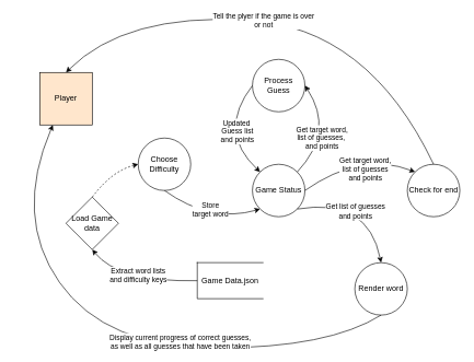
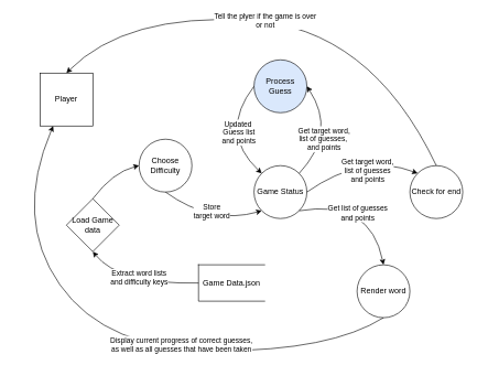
  <mxCell id="0" />
  <mxCell id="1" parent="0" />
- <mxCell id="2" value="Player" style="whiteSpace=wrap;html=1;aspect=fixed;fillColor=#ffe6cc;" vertex="1" parent="1"><mxGeometry x="60" y="110" width="80" height="80" as="geometry" /></mxCell>
+ <mxCell id="2" value="Player" style="whiteSpace=wrap;html=1;aspect=fixed;" vertex="1" parent="1"><mxGeometry x="60" y="110" width="80" height="80" as="geometry" /></mxCell>
  <mxCell id="3" value="Choose&lt;div&gt;Difficulty&lt;/div&gt;" style="ellipse;whiteSpace=wrap;html=1;aspect=fixed;" vertex="1" parent="1"><mxGeometry x="210" y="210" width="80" height="80" as="geometry" /></mxCell>
  <mxCell id="4" value="Load Game data" style="rhombus;whiteSpace=wrap;html=1;aspect=fixed;" vertex="1" parent="1"><mxGeometry x="100" y="300" width="80" height="80" as="geometry" /></mxCell>
  <mxCell id="5" value="Check for end" style="ellipse;whiteSpace=wrap;html=1;aspect=fixed;" vertex="1" parent="1"><mxGeometry x="620" y="250" width="80" height="80" as="geometry" /></mxCell>
- <mxCell id="6" value="Process Guess" style="ellipse;whiteSpace=wrap;html=1;aspect=fixed;" vertex="1" parent="1"><mxGeometry x="384" y="90" width="80" height="80" as="geometry" /></mxCell>
+ <mxCell id="6" value="Process Guess" style="ellipse;whiteSpace=wrap;html=1;aspect=fixed;fillColor=#dae8fc;" vertex="1" parent="1"><mxGeometry x="384" y="90" width="80" height="80" as="geometry" /></mxCell>
  <mxCell id="7" value="Render word" style="ellipse;whiteSpace=wrap;html=1;aspect=fixed;" vertex="1" parent="1"><mxGeometry x="540" y="400" width="80" height="80" as="geometry" /></mxCell>
  <mxCell id="8" value="Game Status" style="ellipse;whiteSpace=wrap;html=1;aspect=fixed;" vertex="1" parent="1"><mxGeometry x="384" y="250" width="80" height="80" as="geometry" /></mxCell>
  <mxCell id="9" value="Game Data.json" style="html=1;dashed=0;whiteSpace=wrap;shape=partialRectangle;right=0;" vertex="1" parent="1"><mxGeometry x="300" y="400" width="100" height="55" as="geometry" /></mxCell>
  <mxCell id="10" value="" style="curved=1;endArrow=classic;html=1;rounded=0;entryX=0.5;entryY=1;entryDx=0;entryDy=0;exitX=0;exitY=0.5;exitDx=0;exitDy=0;" edge="1" parent="1" source="9" target="4"><mxGeometry width="50" height="50" relative="1" as="geometry"><mxPoint x="100" y="430" as="sourcePoint" /><mxPoint x="220" y="420" as="targetPoint" /><Array as="points"><mxPoint x="180" y="430" /></Array></mxGeometry></mxCell>
  <mxCell id="11" value="Extract word lists&lt;div&gt;and difficulty keys&lt;/div&gt;" style="edgeLabel;html=1;align=center;verticalAlign=middle;resizable=0;points=[];" vertex="1" connectable="0" parent="10"><mxGeometry x="0.2" y="-4" relative="1" as="geometry"><mxPoint x="20" y="-6" as="offset" /></mxGeometry></mxCell>
- <mxCell id="12" value="" style="curved=1;endArrow=classic;html=1;rounded=0;exitX=0.5;exitY=0;exitDx=0;exitDy=0;entryX=0;entryY=0.5;entryDx=0;entryDy=0;dashed=1;" edge="1" parent="1" source="4" target="3"><mxGeometry width="50" height="50" relative="1" as="geometry"><mxPoint x="80" y="280" as="sourcePoint" /><mxPoint x="200" y="270" as="targetPoint" /><Array as="points"><mxPoint x="170" y="260" /></Array></mxGeometry></mxCell>
+ <mxCell id="12" value="" style="curved=1;endArrow=classic;html=1;rounded=0;exitX=0.5;exitY=0;exitDx=0;exitDy=0;entryX=0;entryY=0.5;entryDx=0;entryDy=0;" edge="1" parent="1" source="4" target="3"><mxGeometry width="50" height="50" relative="1" as="geometry"><mxPoint x="80" y="280" as="sourcePoint" /><mxPoint x="200" y="270" as="targetPoint" /><Array as="points"><mxPoint x="170" y="260" /></Array></mxGeometry></mxCell>
  <mxCell id="13" value="" style="curved=1;endArrow=classic;html=1;rounded=0;exitX=0.5;exitY=1;exitDx=0;exitDy=0;entryX=0;entryY=1;entryDx=0;entryDy=0;" edge="1" parent="1" source="3" target="8"><mxGeometry width="50" height="50" relative="1" as="geometry"><mxPoint x="290" y="280" as="sourcePoint" /><mxPoint x="384" y="320" as="targetPoint" /><Array as="points"><mxPoint x="320" y="340" /></Array></mxGeometry></mxCell>
  <mxCell id="14" value="Store&lt;br&gt;target word" style="edgeLabel;html=1;align=center;verticalAlign=middle;resizable=0;points=[];" vertex="1" connectable="0" parent="13"><mxGeometry x="0.108" y="8" relative="1" as="geometry"><mxPoint x="-3" y="-11" as="offset" /></mxGeometry></mxCell>
  <mxCell id="15" value="" style="curved=1;endArrow=classic;html=1;rounded=0;entryX=1;entryY=0.5;entryDx=0;entryDy=0;exitX=1;exitY=0;exitDx=0;exitDy=0;" edge="1" parent="1" source="8" target="6"><mxGeometry width="50" height="50" relative="1" as="geometry"><mxPoint x="464" y="260" as="sourcePoint" /><mxPoint x="464" y="180" as="targetPoint" /><Array as="points"><mxPoint x="510" y="200" /></Array></mxGeometry></mxCell>
  <mxCell id="16" value="Get target word,&lt;br&gt;list of guesses,&amp;nbsp;&lt;div&gt;and points&lt;/div&gt;" style="edgeLabel;html=1;align=center;verticalAlign=middle;resizable=0;points=[];" vertex="1" connectable="0" parent="15"><mxGeometry x="0.228" y="6" relative="1" as="geometry"><mxPoint x="-5" y="22" as="offset" /></mxGeometry></mxCell>
  <mxCell id="17" value="" style="curved=1;endArrow=classic;html=1;rounded=0;entryX=0;entryY=0;entryDx=0;entryDy=0;exitX=0;exitY=0.5;exitDx=0;exitDy=0;" edge="1" parent="1" source="6" target="8"><mxGeometry width="50" height="50" relative="1" as="geometry"><mxPoint x="374" y="180" as="sourcePoint" /><mxPoint x="384" y="260" as="targetPoint" /><Array as="points"><mxPoint x="330" y="200" /></Array></mxGeometry></mxCell>
  <mxCell id="18" value="Updated&amp;nbsp;&lt;div&gt;Guess list&lt;br&gt;and points&lt;/div&gt;" style="edgeLabel;html=1;align=center;verticalAlign=middle;resizable=0;points=[];" vertex="1" connectable="0" parent="17"><mxGeometry x="-0.089" y="8" relative="1" as="geometry"><mxPoint x="20" as="offset" /></mxGeometry></mxCell>
  <mxCell id="19" value="" style="curved=1;endArrow=classic;html=1;rounded=0;exitX=1;exitY=0.5;exitDx=0;exitDy=0;entryX=0;entryY=0;entryDx=0;entryDy=0;" edge="1" parent="1" source="8" target="5"><mxGeometry width="50" height="50" relative="1" as="geometry"><mxPoint x="480" y="290" as="sourcePoint" /><mxPoint x="600" y="280" as="targetPoint" /><Array as="points"><mxPoint x="550" y="230" /></Array></mxGeometry></mxCell>
  <mxCell id="20" value="Get target word,&lt;div&gt;list of guesses&lt;/div&gt;&lt;div&gt;and points&lt;/div&gt;" style="edgeLabel;html=1;align=center;verticalAlign=middle;resizable=0;points=[];" vertex="1" connectable="0" parent="19"><mxGeometry x="0.083" y="-11" relative="1" as="geometry"><mxPoint y="18" as="offset" /></mxGeometry></mxCell>
  <mxCell id="21" value="" style="curved=1;endArrow=classic;html=1;rounded=0;exitX=0.5;exitY=0;exitDx=0;exitDy=0;entryX=0.5;entryY=0;entryDx=0;entryDy=0;" edge="1" parent="1" source="5" target="2"><mxGeometry width="50" height="50" relative="1" as="geometry"><mxPoint x="680" y="210" as="sourcePoint" /><mxPoint x="240" y="30" as="targetPoint" /><Array as="points"><mxPoint x="560" y="40" /><mxPoint x="190" y="20" /></Array></mxGeometry></mxCell>
  <mxCell id="22" value="Tell the plyer if the game is over&lt;div&gt;or not&lt;/div&gt;" style="edgeLabel;html=1;align=center;verticalAlign=middle;resizable=0;points=[];" vertex="1" connectable="0" parent="21"><mxGeometry x="0.074" relative="1" as="geometry"><mxPoint y="-1" as="offset" /></mxGeometry></mxCell>
  <mxCell id="23" value="" style="curved=1;endArrow=classic;html=1;rounded=0;entryX=0.5;entryY=0;entryDx=0;entryDy=0;exitX=1;exitY=1;exitDx=0;exitDy=0;" edge="1" parent="1" source="8" target="7"><mxGeometry width="50" height="50" relative="1" as="geometry"><mxPoint x="430" y="340" as="sourcePoint" /><mxPoint x="550" y="330" as="targetPoint" /><Array as="points"><mxPoint x="560" y="300" /></Array></mxGeometry></mxCell>
  <mxCell id="24" value="Get list of guesses&lt;div&gt;and points&lt;/div&gt;" style="edgeLabel;html=1;align=center;verticalAlign=middle;resizable=0;points=[];" vertex="1" connectable="0" parent="23"><mxGeometry x="-0.307" y="20" relative="1" as="geometry"><mxPoint x="20" y="35" as="offset" /></mxGeometry></mxCell>
  <mxCell id="25" value="" style="curved=1;endArrow=classic;html=1;rounded=0;entryX=0.25;entryY=1;entryDx=0;entryDy=0;exitX=0.5;exitY=1;exitDx=0;exitDy=0;" edge="1" parent="1" source="7" target="2"><mxGeometry width="50" height="50" relative="1" as="geometry"><mxPoint x="390" y="460" as="sourcePoint" /><mxPoint x="100" y="200" as="targetPoint" /><Array as="points"><mxPoint x="500" y="530" /><mxPoint x="160" y="530" /><mxPoint x="20" y="330" /></Array></mxGeometry></mxCell>
  <mxCell id="26" value="Display current progress of correct guesses,&lt;div&gt;as well as all guesses that have been taken&lt;/div&gt;" style="edgeLabel;html=1;align=center;verticalAlign=middle;resizable=0;points=[];" vertex="1" connectable="0" parent="25"><mxGeometry x="-0.22" y="-2" relative="1" as="geometry"><mxPoint x="3" y="-8" as="offset" /></mxGeometry></mxCell>
